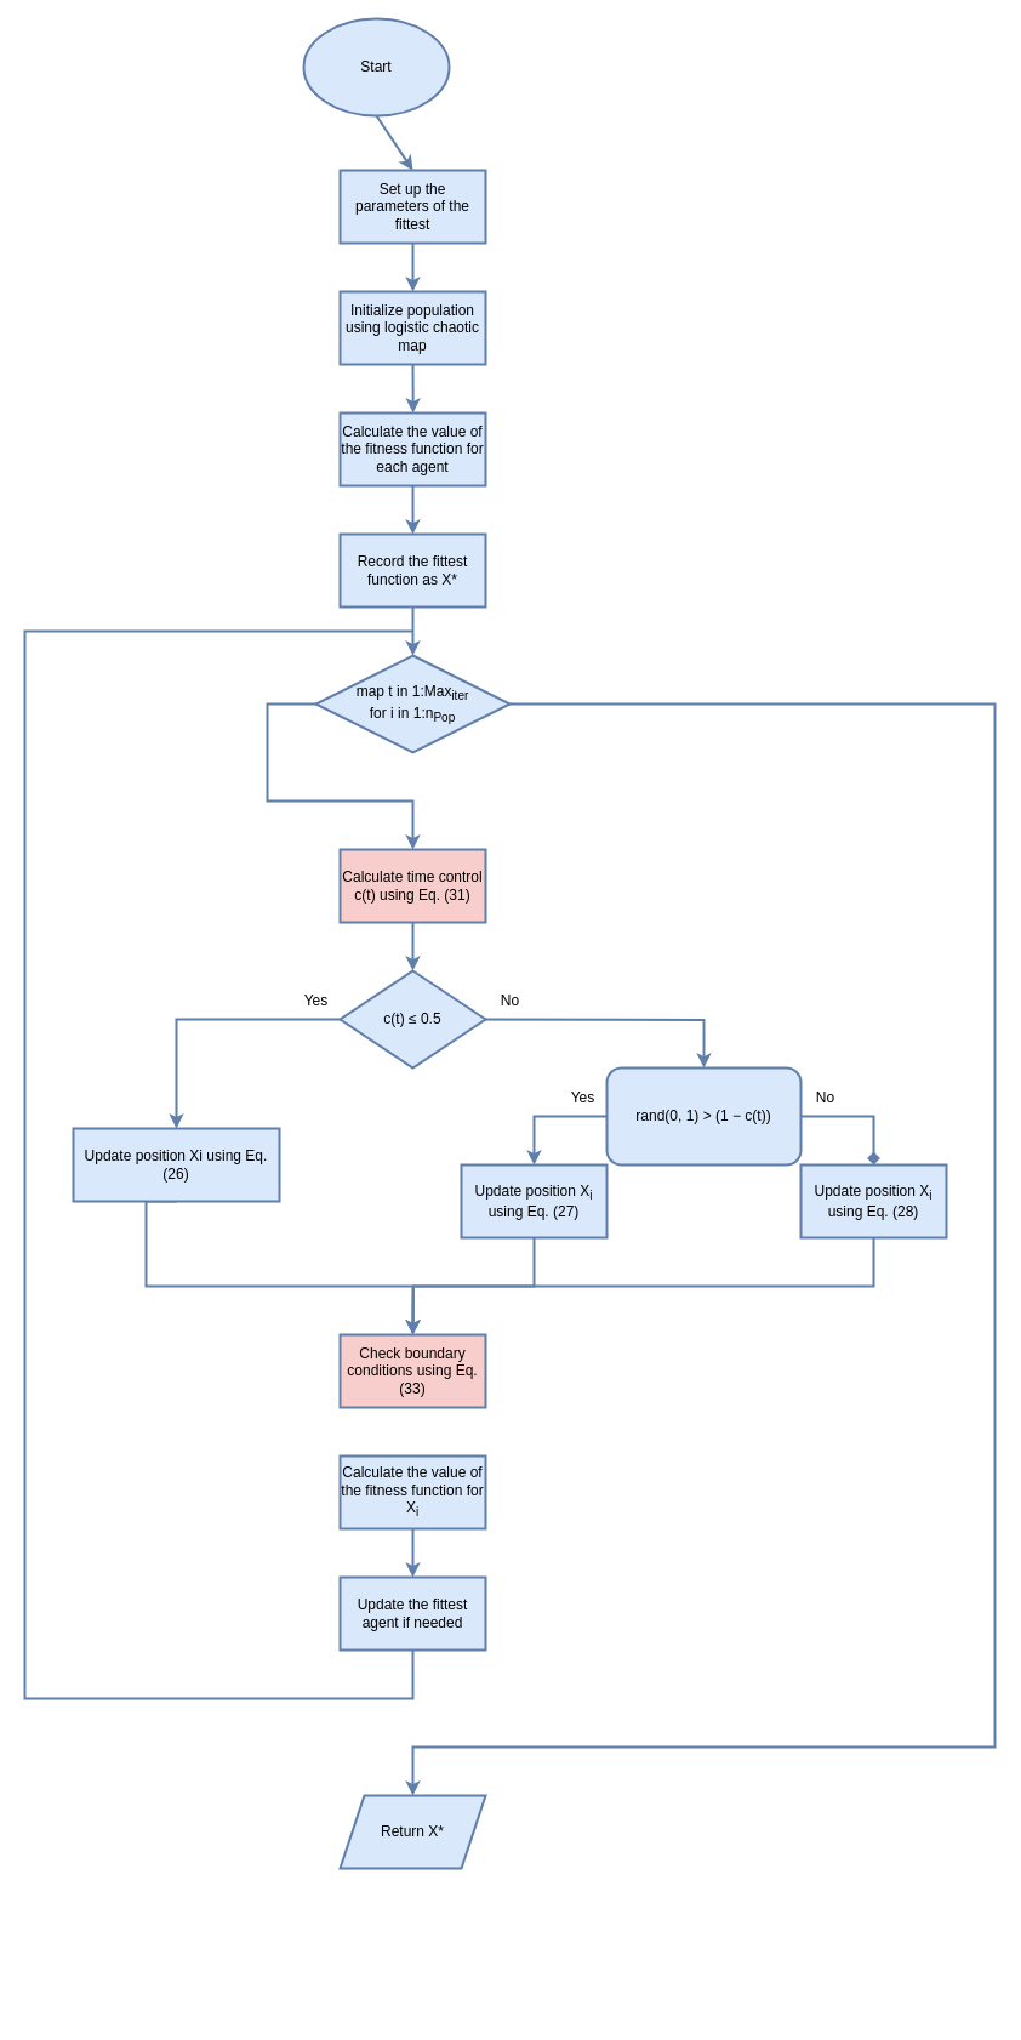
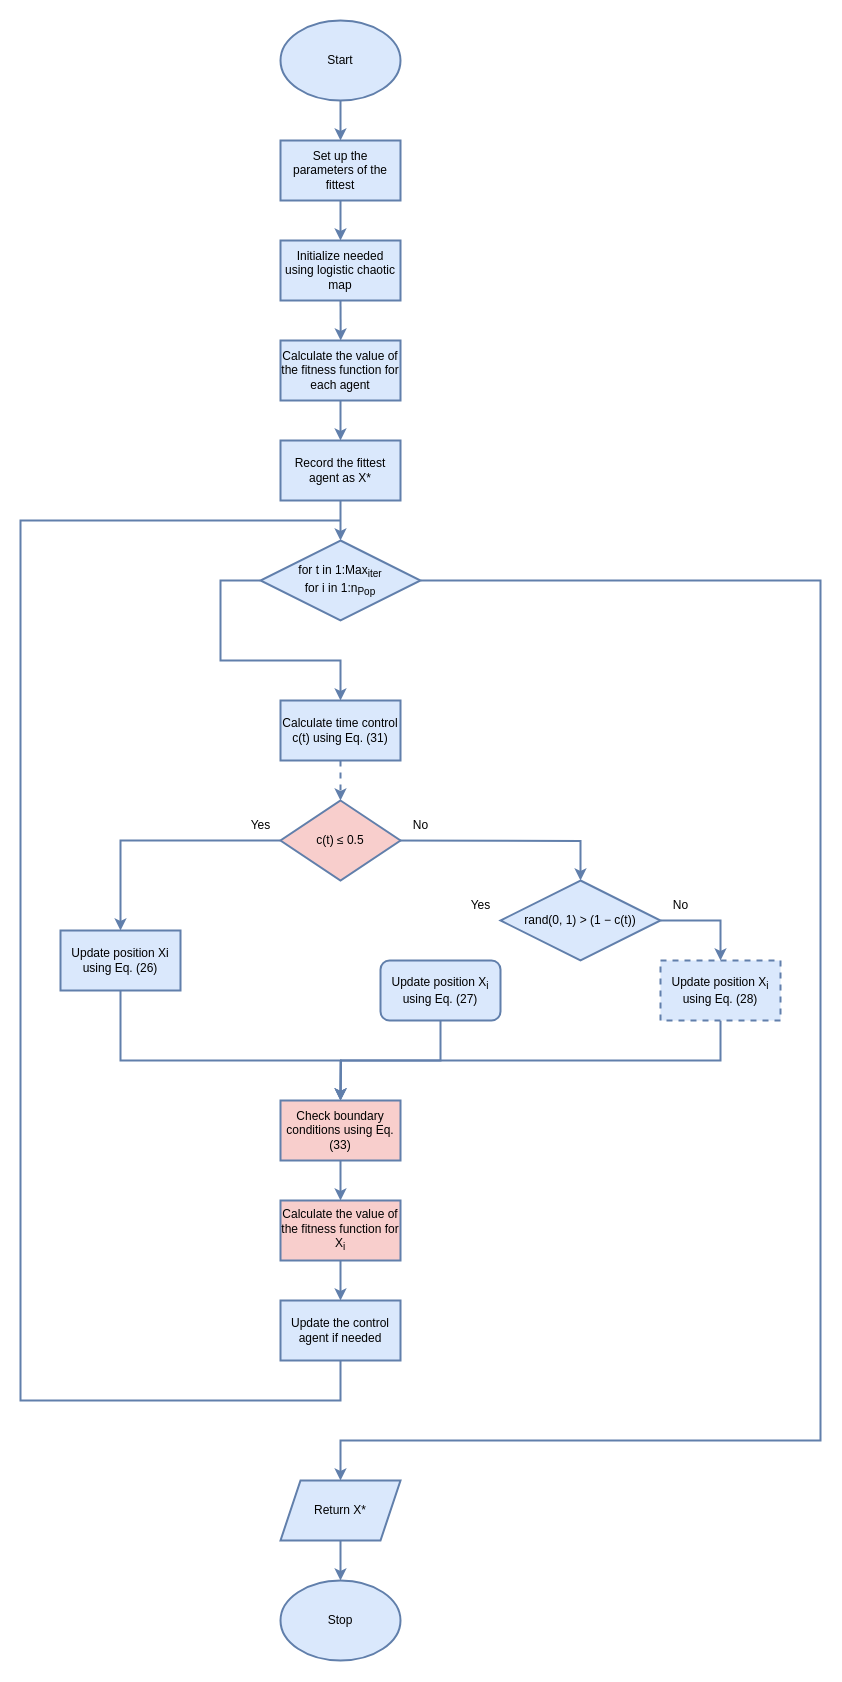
  <mxCell id="0" />
  <mxCell id="1" parent="0" />
  <mxCell id="2" style="edgeStyle=none;html=1;exitX=0.5;exitY=1;exitDx=0;exitDy=0;entryX=0.5;entryY=0;entryDx=0;entryDy=0;fontColor=#000000;strokeColor=#617FAB;targetPerimeterSpacing=0;strokeWidth=2;" parent="1" source="3" edge="1"><mxGeometry relative="1" as="geometry"><mxPoint x="340" y="140" as="targetPoint" /></mxGeometry></mxCell>
- <mxCell id="3" value="Start" style="ellipse;whiteSpace=wrap;html=1;strokeColor=#617FAB;strokeWidth=2;fontColor=#000000;fillColor=#DAE8FC;" parent="1" vertex="1"><mxGeometry x="250" y="15" width="120" height="80" as="geometry" /></mxCell>
+ <mxCell id="3" value="Start" style="ellipse;whiteSpace=wrap;html=1;strokeColor=#617FAB;strokeWidth=2;fontColor=#000000;fillColor=#DAE8FC;" parent="1" vertex="1"><mxGeometry x="280" y="20" width="120" height="80" as="geometry" /></mxCell>
  <mxCell id="4" style="edgeStyle=none;html=1;exitX=0.5;exitY=1;exitDx=0;exitDy=0;entryX=0.5;entryY=0;entryDx=0;entryDy=0;strokeColor=#617FAB;strokeWidth=2;fontColor=#000000;targetPerimeterSpacing=0;" parent="1" source="5" target="7" edge="1"><mxGeometry relative="1" as="geometry" /></mxCell>
  <mxCell id="5" value="Set up the parameters of the fittest" style="whiteSpace=wrap;html=1;strokeColor=#617FAB;strokeWidth=2;fontColor=#000000;fillColor=#DAE8FC;" parent="1" vertex="1"><mxGeometry x="280" y="140" width="120" height="60" as="geometry" /></mxCell>
  <mxCell id="6" style="edgeStyle=none;html=1;exitX=0.5;exitY=1;exitDx=0;exitDy=0;strokeColor=#617FAB;strokeWidth=2;fontColor=#000000;targetPerimeterSpacing=0;" parent="1" source="7" edge="1"><mxGeometry relative="1" as="geometry"><mxPoint x="340.2" y="340" as="targetPoint" /></mxGeometry></mxCell>
- <mxCell id="7" value="Initialize population using logistic chaotic map" style="whiteSpace=wrap;html=1;strokeColor=#617FAB;strokeWidth=2;fontColor=#000000;fillColor=#DAE8FC;" parent="1" vertex="1"><mxGeometry x="280" y="240" width="120" height="60" as="geometry" /></mxCell>
+ <mxCell id="7" value="Initialize needed using logistic chaotic map" style="whiteSpace=wrap;html=1;strokeColor=#617FAB;strokeWidth=2;fontColor=#000000;fillColor=#DAE8FC;" parent="1" vertex="1"><mxGeometry x="280" y="240" width="120" height="60" as="geometry" /></mxCell>
  <mxCell id="8" style="edgeStyle=none;html=1;exitX=0.5;exitY=1;exitDx=0;exitDy=0;entryX=0.5;entryY=0;entryDx=0;entryDy=0;strokeColor=#617FAB;strokeWidth=2;fontColor=#000000;targetPerimeterSpacing=0;" parent="1" source="9" target="10" edge="1"><mxGeometry relative="1" as="geometry" /></mxCell>
  <mxCell id="9" value="Calculate the value of the fitness function for each agent" style="whiteSpace=wrap;html=1;strokeColor=#617FAB;strokeWidth=2;fontColor=#000000;fillColor=#DAE8FC;" parent="1" vertex="1"><mxGeometry x="280" y="340" width="120" height="60" as="geometry" /></mxCell>
- <mxCell id="10" value="Record the fittest function as X*" style="whiteSpace=wrap;html=1;strokeColor=#617FAB;strokeWidth=2;fontColor=#000000;fillColor=#DAE8FC;" parent="1" vertex="1"><mxGeometry x="280" y="440" width="120" height="60" as="geometry" /></mxCell>
+ <mxCell id="10" value="Record the fittest agent as X*" style="whiteSpace=wrap;html=1;strokeColor=#617FAB;strokeWidth=2;fontColor=#000000;fillColor=#DAE8FC;" parent="1" vertex="1"><mxGeometry x="280" y="440" width="120" height="60" as="geometry" /></mxCell>
  <mxCell id="11" style="edgeStyle=none;html=1;exitX=0.5;exitY=1;exitDx=0;exitDy=0;entryX=0.5;entryY=0;entryDx=0;entryDy=0;strokeColor=#617FAB;strokeWidth=2;fontColor=#000000;targetPerimeterSpacing=0;" parent="1" target="14" edge="1"><mxGeometry relative="1" as="geometry"><mxPoint x="340" y="500" as="sourcePoint" /></mxGeometry></mxCell>
  <mxCell id="12" style="edgeStyle=orthogonalEdgeStyle;html=1;exitX=0;exitY=0.5;exitDx=0;exitDy=0;strokeColor=#617FAB;strokeWidth=2;fontColor=#000000;targetPerimeterSpacing=0;rounded=0;" parent="1" source="14" edge="1"><mxGeometry relative="1" as="geometry"><mxPoint x="340" y="700" as="targetPoint" /><Array as="points"><mxPoint x="220" y="580" /><mxPoint x="220" y="660" /><mxPoint x="340" y="660" /></Array></mxGeometry></mxCell>
  <mxCell id="13" style="edgeStyle=orthogonalEdgeStyle;rounded=0;html=1;exitX=1;exitY=0.5;exitDx=0;exitDy=0;strokeColor=#617FAB;strokeWidth=2;fontColor=#000000;endArrow=classic;endFill=1;targetPerimeterSpacing=0;" parent="1" source="14" edge="1"><mxGeometry relative="1" as="geometry"><mxPoint x="340" y="1480" as="targetPoint" /><Array as="points"><mxPoint x="820" y="580" /><mxPoint x="820" y="1440" /><mxPoint x="340" y="1440" /></Array></mxGeometry></mxCell>
- <mxCell id="14" value="map t in 1:Max&lt;sub&gt;iter&lt;br&gt;&lt;/sub&gt;for i in 1:n&lt;sub&gt;Pop&lt;/sub&gt;&lt;sub&gt;&lt;br&gt;&lt;/sub&gt;" style="rhombus;whiteSpace=wrap;html=1;strokeColor=#617FAB;strokeWidth=2;fontColor=#000000;fillColor=#DAE8FC;" parent="1" vertex="1"><mxGeometry x="260" y="540" width="160" height="80" as="geometry" /></mxCell>
- <mxCell id="15" style="edgeStyle=orthogonalEdgeStyle;rounded=0;html=1;exitX=0.5;exitY=1;exitDx=0;exitDy=0;entryX=0.5;entryY=0;entryDx=0;entryDy=0;strokeColor=#617FAB;strokeWidth=2;fontColor=#000000;targetPerimeterSpacing=0;" parent="1" source="16" target="19" edge="1"><mxGeometry relative="1" as="geometry" /></mxCell>
- <mxCell id="16" value="Calculate time control c(t) using Eq. (31)" style="whiteSpace=wrap;html=1;strokeColor=#617FAB;strokeWidth=2;fontColor=#000000;fillColor=#f8cecc;" parent="1" vertex="1"><mxGeometry x="280" y="700" width="120" height="60" as="geometry" /></mxCell>
+ <mxCell id="14" value="for t in 1:Max&lt;sub&gt;iter&lt;br&gt;&lt;/sub&gt;for i in 1:n&lt;sub&gt;Pop&lt;/sub&gt;&lt;sub&gt;&lt;br&gt;&lt;/sub&gt;" style="rhombus;whiteSpace=wrap;html=1;strokeColor=#617FAB;strokeWidth=2;fontColor=#000000;fillColor=#DAE8FC;" parent="1" vertex="1"><mxGeometry x="260" y="540" width="160" height="80" as="geometry" /></mxCell>
+ <mxCell id="15" style="edgeStyle=orthogonalEdgeStyle;rounded=0;html=1;exitX=0.5;exitY=1;exitDx=0;exitDy=0;entryX=0.5;entryY=0;entryDx=0;entryDy=0;strokeColor=#617FAB;strokeWidth=2;fontColor=#000000;targetPerimeterSpacing=0;dashed=1;" parent="1" source="16" target="19" edge="1"><mxGeometry relative="1" as="geometry" /></mxCell>
+ <mxCell id="16" value="Calculate time control c(t) using Eq. (31)" style="whiteSpace=wrap;html=1;strokeColor=#617FAB;strokeWidth=2;fontColor=#000000;fillColor=#DAE8FC;" parent="1" vertex="1"><mxGeometry x="280" y="700" width="120" height="60" as="geometry" /></mxCell>
  <mxCell id="17" style="edgeStyle=orthogonalEdgeStyle;rounded=0;html=1;exitX=0;exitY=0.5;exitDx=0;exitDy=0;entryX=0.5;entryY=0;entryDx=0;entryDy=0;strokeColor=#617FAB;strokeWidth=2;fontColor=#000000;targetPerimeterSpacing=0;" parent="1" source="19" target="21" edge="1"><mxGeometry relative="1" as="geometry" /></mxCell>
  <mxCell id="18" style="edgeStyle=orthogonalEdgeStyle;rounded=0;html=1;exitX=1;exitY=0.5;exitDx=0;exitDy=0;entryX=0.5;entryY=0;entryDx=0;entryDy=0;strokeColor=#617FAB;strokeWidth=2;fontColor=#000000;targetPerimeterSpacing=0;" parent="1" target="24" edge="1"><mxGeometry relative="1" as="geometry"><mxPoint x="381" y="840" as="sourcePoint" /></mxGeometry></mxCell>
- <mxCell id="19" value="c(t) ≤ 0.5" style="rhombus;whiteSpace=wrap;html=1;strokeColor=#617FAB;strokeWidth=2;fontColor=#000000;fillColor=#DAE8FC;" parent="1" vertex="1"><mxGeometry x="280" y="800" width="120" height="80" as="geometry" /></mxCell>
+ <mxCell id="19" value="c(t) ≤ 0.5" style="rhombus;whiteSpace=wrap;html=1;strokeColor=#617FAB;strokeWidth=2;fontColor=#000000;fillColor=#f8cecc;" parent="1" vertex="1"><mxGeometry x="280" y="800" width="120" height="80" as="geometry" /></mxCell>
  <mxCell id="20" style="edgeStyle=orthogonalEdgeStyle;rounded=0;html=1;exitX=0.5;exitY=1;exitDx=0;exitDy=0;entryX=0.5;entryY=0;entryDx=0;entryDy=0;strokeColor=#617FAB;strokeWidth=2;fontColor=#000000;targetPerimeterSpacing=0;" parent="1" source="21" edge="1"><mxGeometry relative="1" as="geometry"><mxPoint x="340" y="1100" as="targetPoint" /><Array as="points"><mxPoint x="120" y="1060" /><mxPoint x="340" y="1060" /></Array></mxGeometry></mxCell>
- <mxCell id="21" value="Update position Xi using Eq. (26)" style="whiteSpace=wrap;html=1;strokeColor=#617FAB;strokeWidth=2;fontColor=#000000;fillColor=#DAE8FC;" parent="1" vertex="1"><mxGeometry x="60" y="930" width="170" height="60" as="geometry" /></mxCell>
- <mxCell id="22" style="edgeStyle=orthogonalEdgeStyle;rounded=0;html=1;exitX=0;exitY=0.5;exitDx=0;exitDy=0;entryX=0.5;entryY=0;entryDx=0;entryDy=0;strokeColor=#617FAB;strokeWidth=2;fontColor=#000000;targetPerimeterSpacing=0;" parent="1" source="24" target="26" edge="1"><mxGeometry relative="1" as="geometry" /></mxCell>
- <mxCell id="23" style="edgeStyle=orthogonalEdgeStyle;rounded=0;html=1;exitX=1;exitY=0.5;exitDx=0;exitDy=0;entryX=0.5;entryY=0;entryDx=0;entryDy=0;strokeColor=#617FAB;strokeWidth=2;fontColor=#000000;targetPerimeterSpacing=0;endArrow=diamond;" parent="1" source="24" target="28" edge="1"><mxGeometry relative="1" as="geometry" /></mxCell>
- <mxCell id="24" value="rand(0, 1) &amp;gt; (1 − c(t))" style="whiteSpace=wrap;html=1;strokeColor=#617FAB;strokeWidth=2;fontColor=#000000;fillColor=#DAE8FC;rounded=1;" parent="1" vertex="1"><mxGeometry x="500" y="880" width="160" height="80" as="geometry" /></mxCell>
+ <mxCell id="21" value="Update position Xi using Eq. (26)" style="whiteSpace=wrap;html=1;strokeColor=#617FAB;strokeWidth=2;fontColor=#000000;fillColor=#DAE8FC;" parent="1" vertex="1"><mxGeometry x="60" y="930" width="120" height="60" as="geometry" /></mxCell>
+ <mxCell id="23" style="edgeStyle=orthogonalEdgeStyle;rounded=0;html=1;exitX=1;exitY=0.5;exitDx=0;exitDy=0;entryX=0.5;entryY=0;entryDx=0;entryDy=0;strokeColor=#617FAB;strokeWidth=2;fontColor=#000000;targetPerimeterSpacing=0;" parent="1" source="24" target="28" edge="1"><mxGeometry relative="1" as="geometry" /></mxCell>
+ <mxCell id="24" value="rand(0, 1) &amp;gt; (1 − c(t))" style="rhombus;whiteSpace=wrap;html=1;strokeColor=#617FAB;strokeWidth=2;fontColor=#000000;fillColor=#DAE8FC;" parent="1" vertex="1"><mxGeometry x="500" y="880" width="160" height="80" as="geometry" /></mxCell>
  <mxCell id="25" style="edgeStyle=orthogonalEdgeStyle;rounded=0;html=1;exitX=0.5;exitY=1;exitDx=0;exitDy=0;strokeColor=#617FAB;strokeWidth=2;fontColor=#000000;targetPerimeterSpacing=0;" parent="1" source="26" edge="1"><mxGeometry relative="1" as="geometry"><mxPoint x="340" y="1100" as="targetPoint" /></mxGeometry></mxCell>
- <mxCell id="26" value="Update position X&lt;sub&gt;i&lt;/sub&gt; using Eq. (27)" style="whiteSpace=wrap;html=1;strokeColor=#617FAB;strokeWidth=2;fontColor=#000000;fillColor=#DAE8FC;" parent="1" vertex="1"><mxGeometry x="380" y="960" width="120" height="60" as="geometry" /></mxCell>
+ <mxCell id="26" value="Update position X&lt;sub&gt;i&lt;/sub&gt; using Eq. (27)" style="whiteSpace=wrap;html=1;strokeColor=#617FAB;strokeWidth=2;fontColor=#000000;fillColor=#DAE8FC;rounded=1;" parent="1" vertex="1"><mxGeometry x="380" y="960" width="120" height="60" as="geometry" /></mxCell>
  <mxCell id="27" style="edgeStyle=orthogonalEdgeStyle;rounded=0;html=1;exitX=0.5;exitY=1;exitDx=0;exitDy=0;entryX=0.5;entryY=0;entryDx=0;entryDy=0;strokeColor=#617FAB;strokeWidth=2;fontColor=#000000;targetPerimeterSpacing=0;" parent="1" source="28" edge="1"><mxGeometry relative="1" as="geometry"><mxPoint x="340" y="1100" as="targetPoint" /></mxGeometry></mxCell>
- <mxCell id="28" value="Update position X&lt;sub&gt;i&lt;/sub&gt; using Eq. (28)" style="whiteSpace=wrap;html=1;strokeColor=#617FAB;strokeWidth=2;fontColor=#000000;fillColor=#DAE8FC;" parent="1" vertex="1"><mxGeometry x="660" y="960" width="120" height="60" as="geometry" /></mxCell>
+ <mxCell id="28" value="Update position X&lt;sub&gt;i&lt;/sub&gt; using Eq. (28)" style="whiteSpace=wrap;html=1;strokeColor=#617FAB;strokeWidth=2;fontColor=#000000;fillColor=#DAE8FC;dashed=1;" parent="1" vertex="1"><mxGeometry x="660" y="960" width="120" height="60" as="geometry" /></mxCell>
  <mxCell id="29" style="edgeStyle=orthogonalEdgeStyle;rounded=0;html=1;exitX=0.5;exitY=1;exitDx=0;exitDy=0;entryX=0.5;entryY=0;entryDx=0;entryDy=0;strokeColor=#617FAB;strokeWidth=2;fontColor=#000000;targetPerimeterSpacing=0;" parent="1" source="30" edge="1"><mxGeometry relative="1" as="geometry"><mxPoint x="340" y="1300" as="targetPoint" /></mxGeometry></mxCell>
- <mxCell id="30" value="Calculate the value of the fitness function for X&lt;sub&gt;i&lt;/sub&gt;" style="whiteSpace=wrap;html=1;strokeColor=#617FAB;strokeWidth=2;fontColor=#000000;fillColor=#DAE8FC;" parent="1" vertex="1"><mxGeometry x="280" y="1200" width="120" height="60" as="geometry" /></mxCell>
+ <mxCell id="30" value="Calculate the value of the fitness function for X&lt;sub&gt;i&lt;/sub&gt;" style="whiteSpace=wrap;html=1;strokeColor=#617FAB;strokeWidth=2;fontColor=#000000;fillColor=#f8cecc;" parent="1" vertex="1"><mxGeometry x="280" y="1200" width="120" height="60" as="geometry" /></mxCell>
+ <mxCell id="31" style="edgeStyle=orthogonalEdgeStyle;rounded=0;html=1;exitX=0.5;exitY=1;exitDx=0;exitDy=0;entryX=0.5;entryY=0;entryDx=0;entryDy=0;strokeColor=#617FAB;strokeWidth=2;fontColor=#000000;targetPerimeterSpacing=0;" parent="1" source="32" target="30" edge="1"><mxGeometry relative="1" as="geometry" /></mxCell>
  <mxCell id="32" value="Check boundary conditions using Eq. (33)" style="whiteSpace=wrap;html=1;strokeColor=#617FAB;strokeWidth=2;fontColor=#000000;fillColor=#f8cecc;" parent="1" vertex="1"><mxGeometry x="280" y="1100" width="120" height="60" as="geometry" /></mxCell>
  <mxCell id="33" style="edgeStyle=orthogonalEdgeStyle;rounded=0;html=1;exitX=0.5;exitY=1;exitDx=0;exitDy=0;strokeColor=#617FAB;strokeWidth=2;fontColor=#000000;targetPerimeterSpacing=0;endArrow=none;endFill=0;" parent="1" source="41" edge="1"><mxGeometry relative="1" as="geometry"><mxPoint x="340" y="520" as="targetPoint" /><Array as="points"><mxPoint x="340" y="1400" /><mxPoint x="20" y="1400" /><mxPoint x="20" y="520" /></Array><mxPoint x="339" y="1620" as="sourcePoint" /></mxGeometry></mxCell>
+ <mxCell id="34" style="edgeStyle=orthogonalEdgeStyle;rounded=0;html=1;exitX=0.5;exitY=1;exitDx=0;exitDy=0;entryX=0.5;entryY=0;entryDx=0;entryDy=0;strokeColor=#617FAB;strokeWidth=2;fontColor=#000000;endArrow=classic;endFill=1;targetPerimeterSpacing=0;" parent="1" source="35" target="36" edge="1"><mxGeometry relative="1" as="geometry" /></mxCell>
  <mxCell id="35" value="Return X*" style="shape=parallelogram;perimeter=parallelogramPerimeter;whiteSpace=wrap;html=1;fixedSize=1;strokeColor=#617FAB;strokeWidth=2;fontColor=#000000;fillColor=#DAE8FC;" parent="1" vertex="1"><mxGeometry x="280" y="1480" width="120" height="60" as="geometry" /></mxCell>
+ <mxCell id="36" value="Stop" style="ellipse;whiteSpace=wrap;html=1;strokeColor=#617FAB;strokeWidth=2;fontColor=#000000;fillColor=#DAE8FC;" parent="1" vertex="1"><mxGeometry x="280" y="1580" width="120" height="80" as="geometry" /></mxCell>
  <mxCell id="37" value="Yes" style="text;html=1;align=center;verticalAlign=middle;resizable=0;points=[];autosize=1;strokeColor=none;fillColor=none;fontColor=#000000;" parent="1" vertex="1"><mxGeometry x="240" y="810" width="40" height="30" as="geometry" /></mxCell>
  <mxCell id="38" value="No" style="text;html=1;align=center;verticalAlign=middle;resizable=0;points=[];autosize=1;strokeColor=none;fillColor=none;fontColor=#000000;" parent="1" vertex="1"><mxGeometry x="400" y="810" width="40" height="30" as="geometry" /></mxCell>
  <mxCell id="39" value="Yes" style="text;html=1;align=center;verticalAlign=middle;resizable=0;points=[];autosize=1;strokeColor=none;fillColor=none;fontColor=#000000;" parent="1" vertex="1"><mxGeometry x="460" y="890" width="40" height="30" as="geometry" /></mxCell>
  <mxCell id="40" value="No" style="text;html=1;align=center;verticalAlign=middle;resizable=0;points=[];autosize=1;strokeColor=none;fillColor=none;fontColor=#000000;strokeWidth=2;" parent="1" vertex="1"><mxGeometry x="660" y="890" width="40" height="30" as="geometry" /></mxCell>
- <mxCell id="41" value="Update the fittest agent if needed" style="whiteSpace=wrap;html=1;strokeColor=#617FAB;strokeWidth=2;fontColor=#000000;fillColor=#DAE8FC;" vertex="1" parent="1"><mxGeometry x="280" y="1300" width="120" height="60" as="geometry" /></mxCell>
+ <mxCell id="41" value="Update the control agent if needed" style="whiteSpace=wrap;html=1;strokeColor=#617FAB;strokeWidth=2;fontColor=#000000;fillColor=#DAE8FC;" vertex="1" parent="1"><mxGeometry x="280" y="1300" width="120" height="60" as="geometry" /></mxCell>
